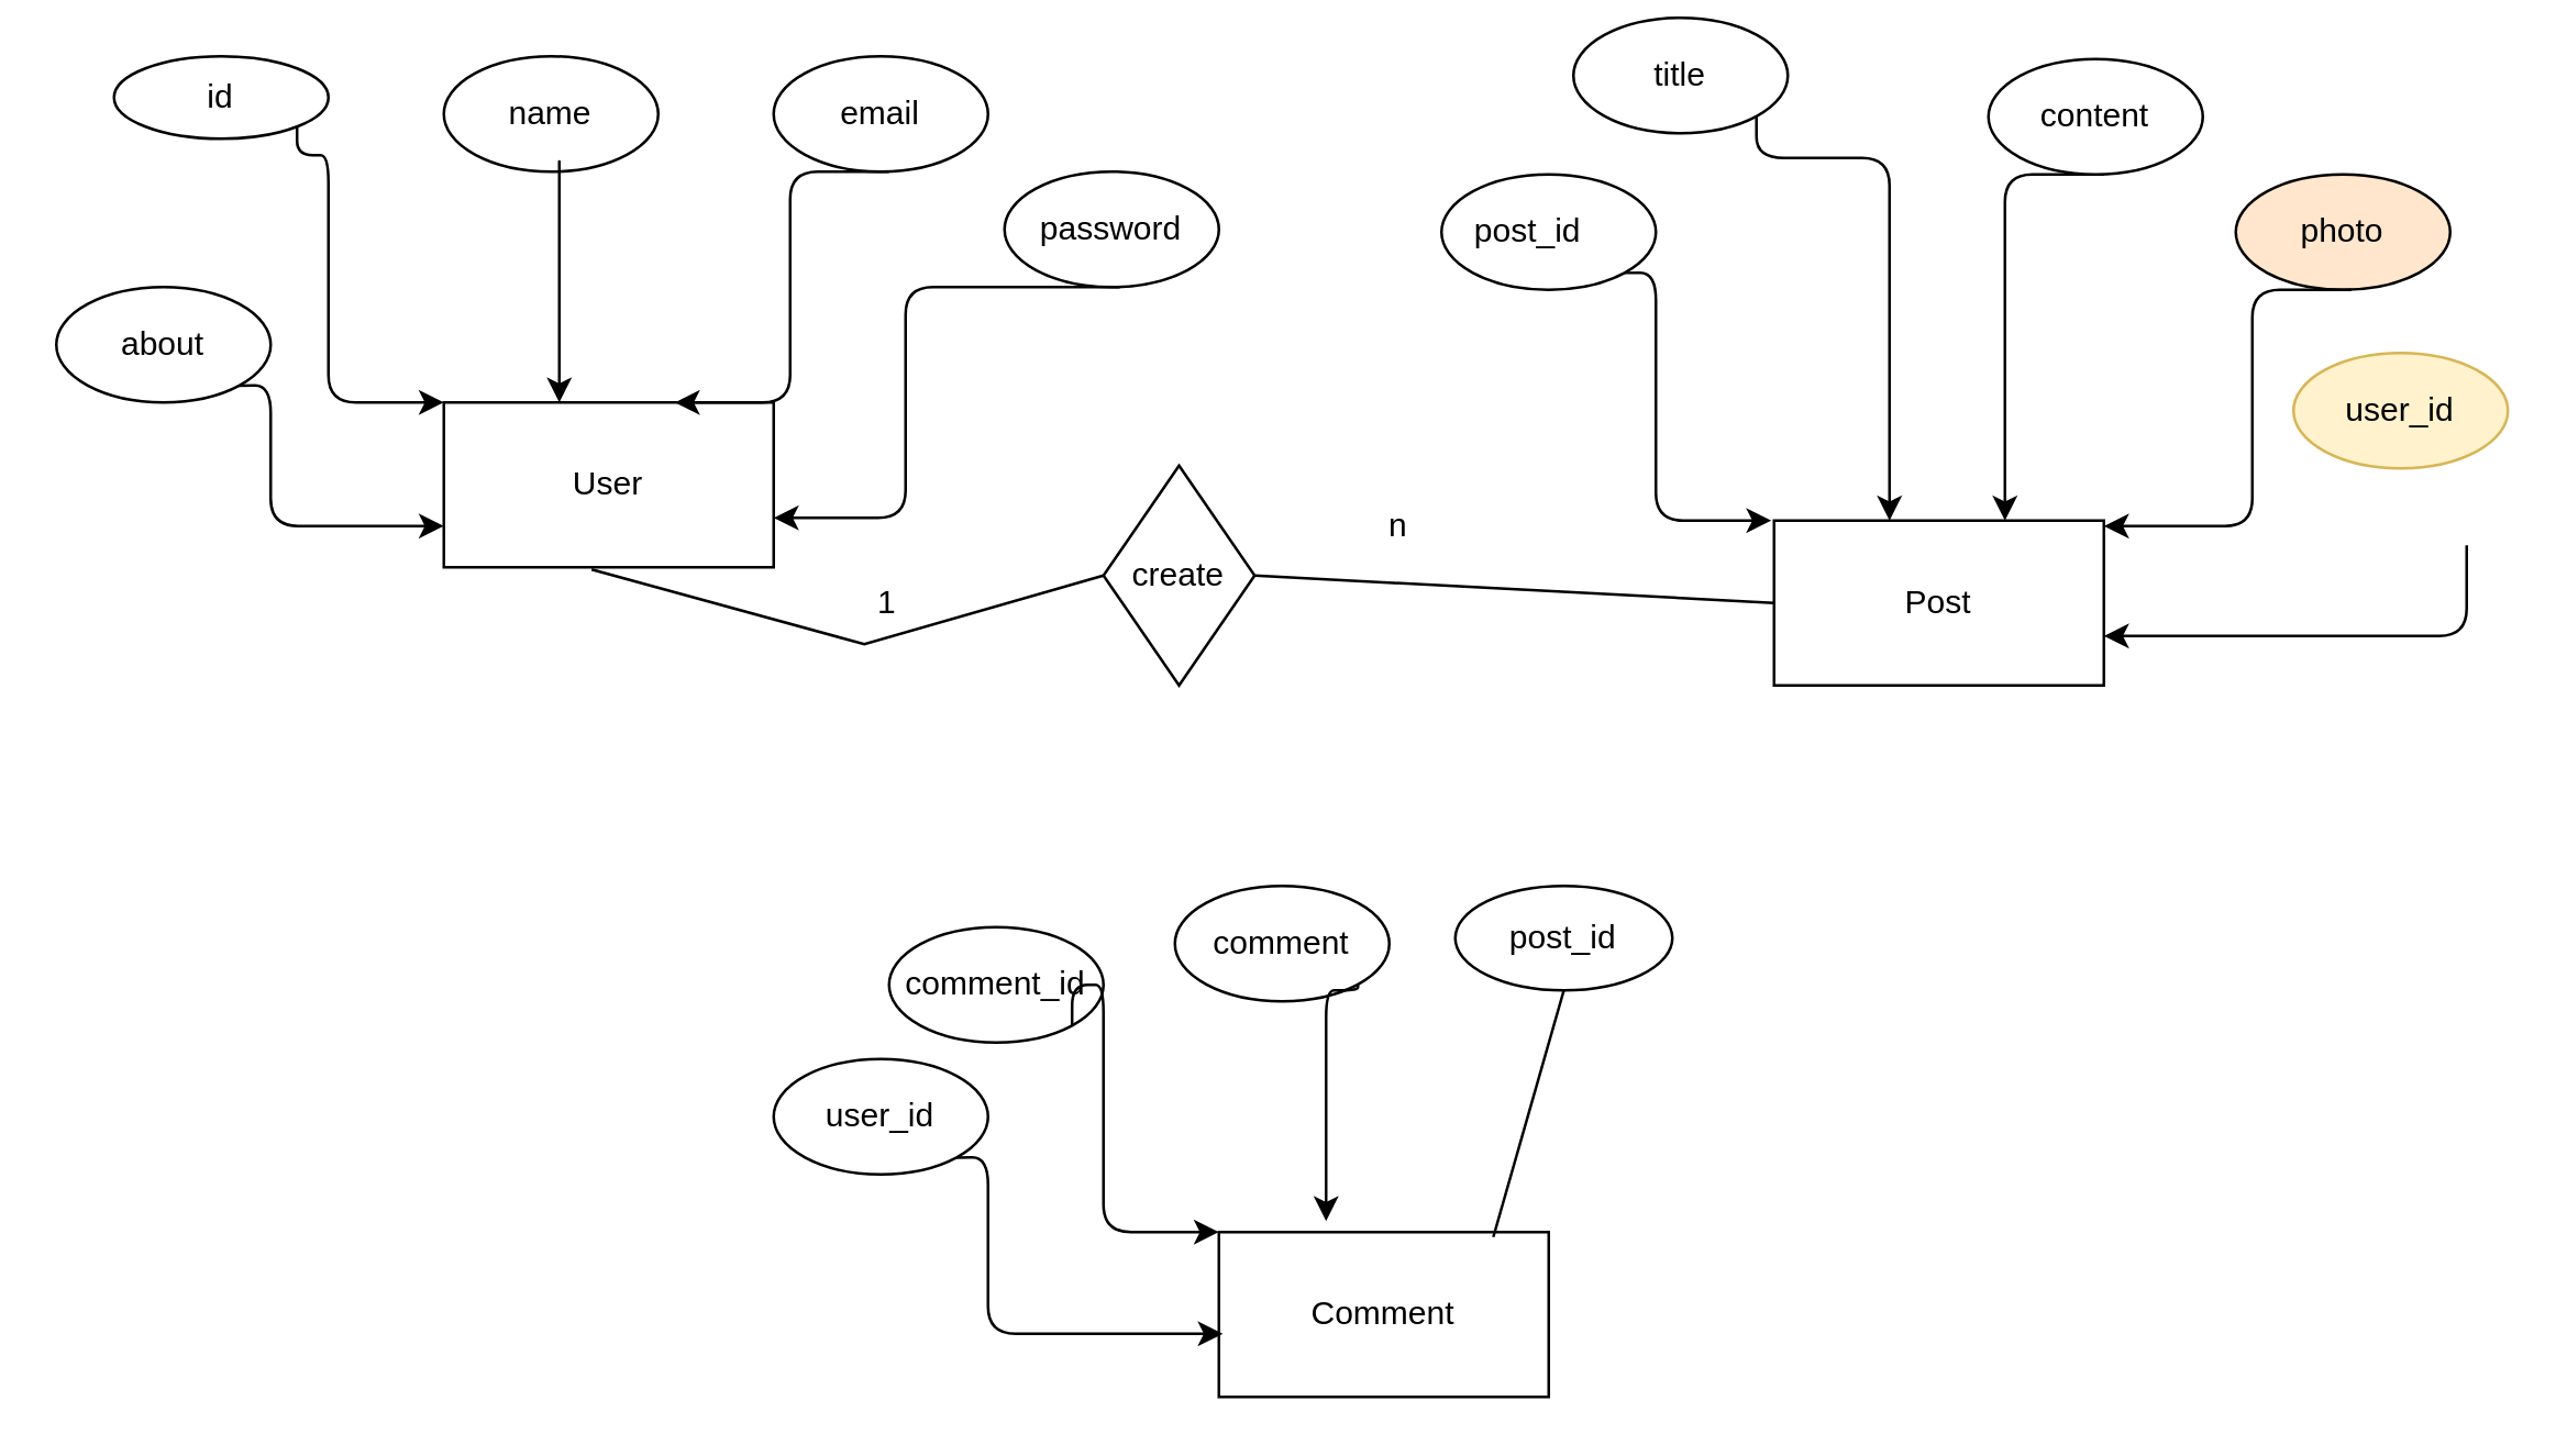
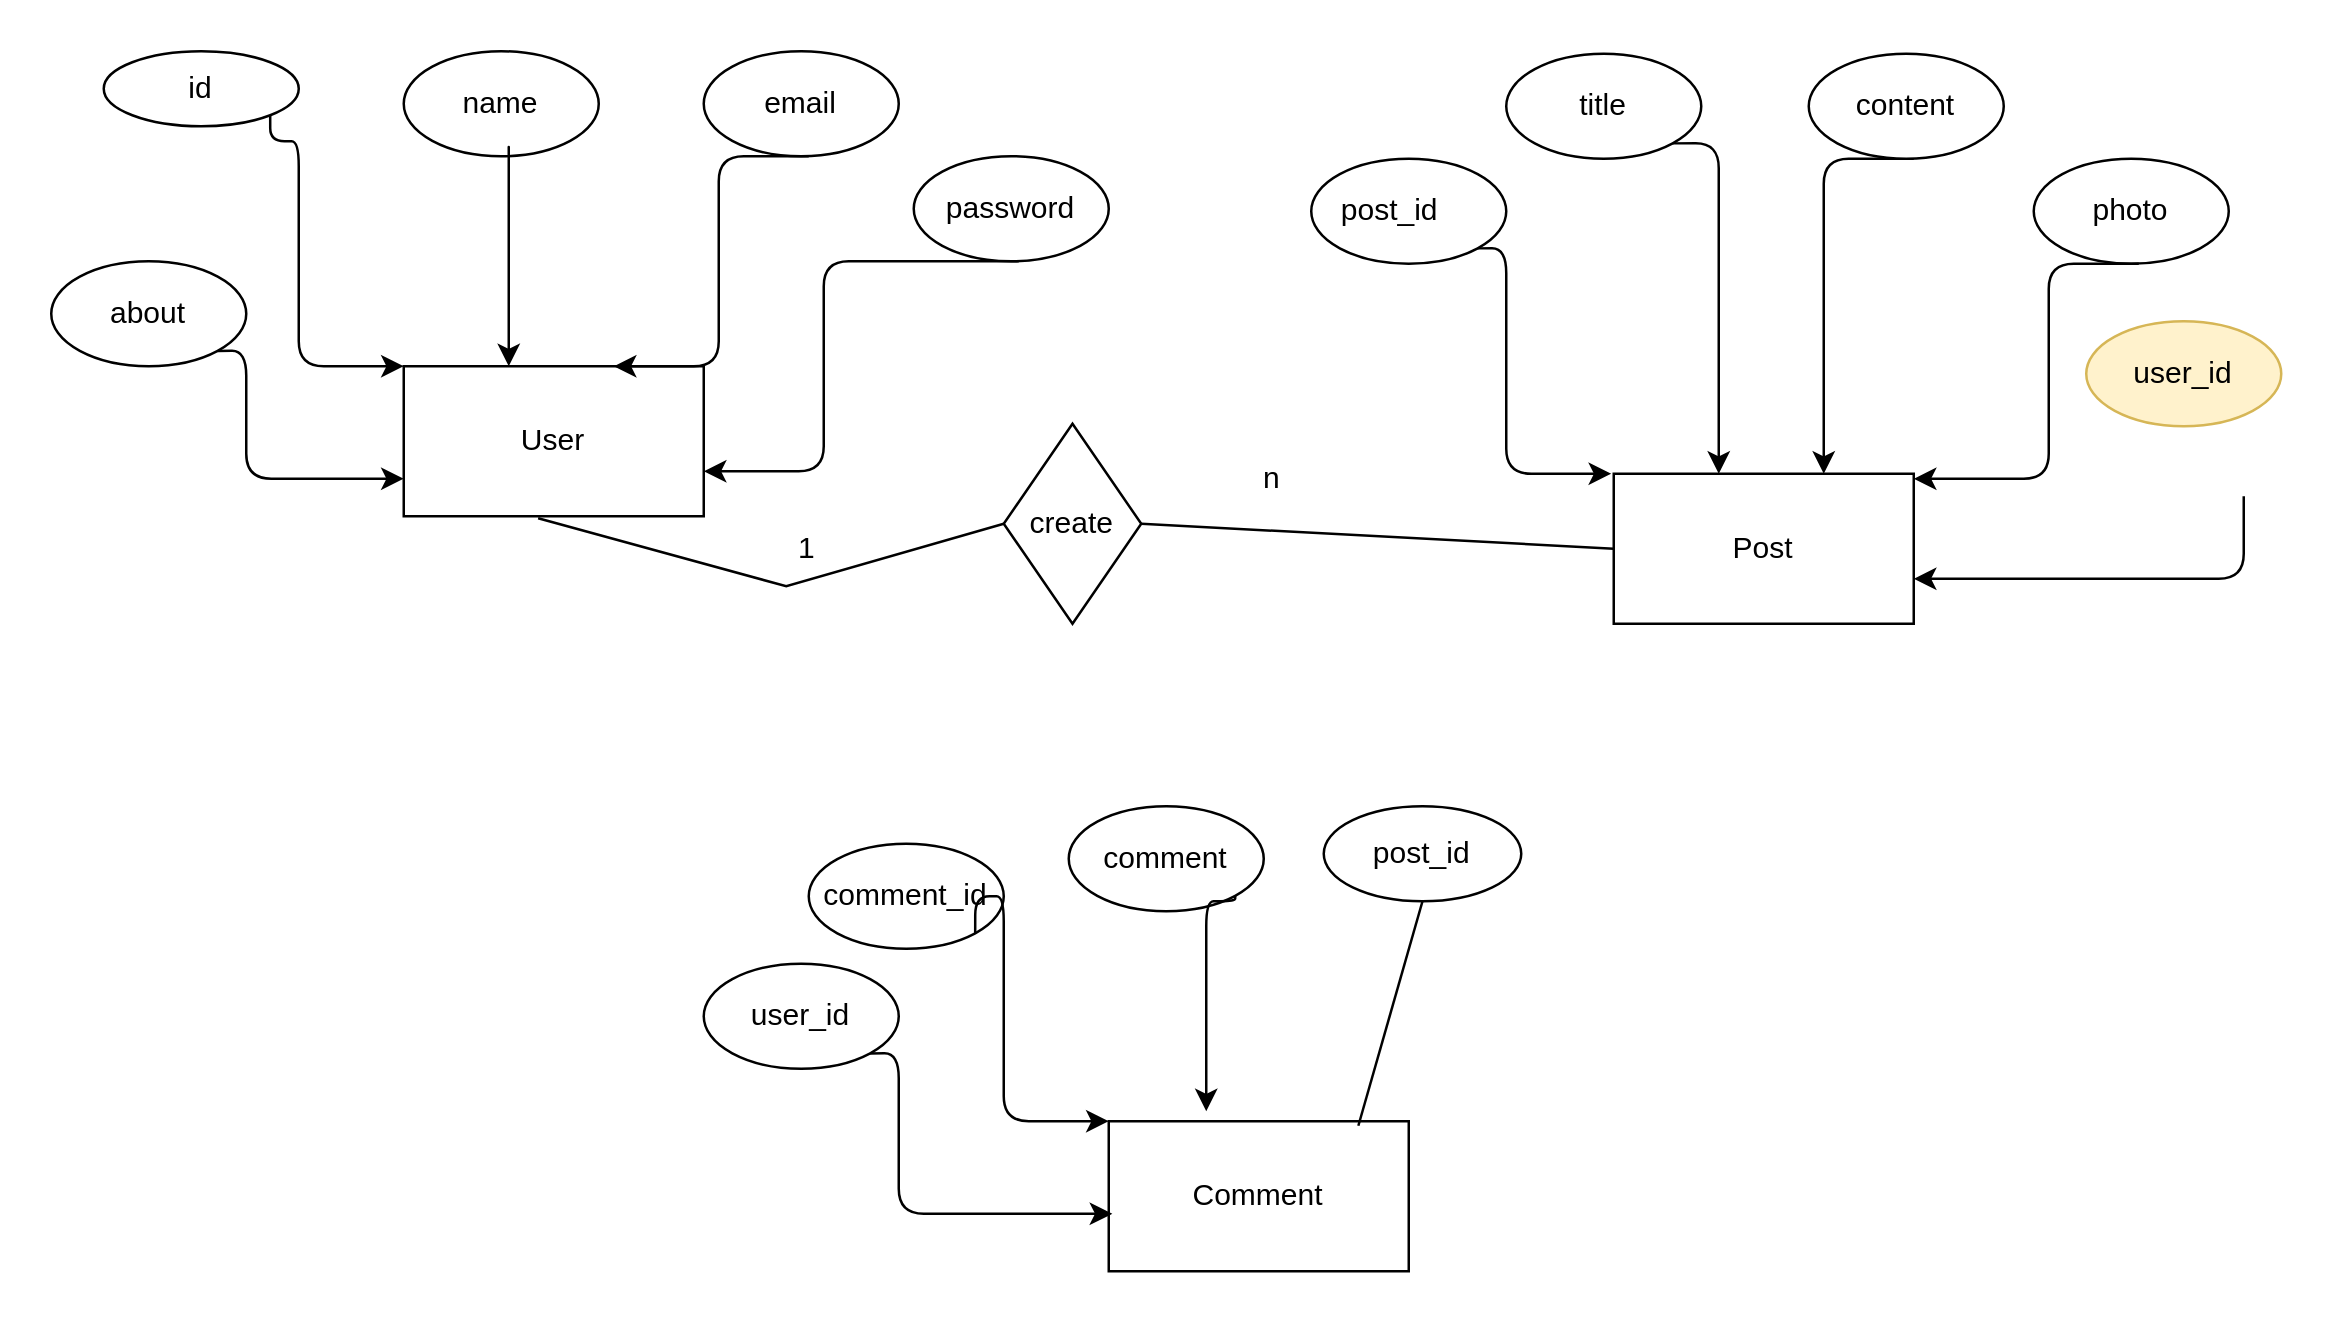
  <mxCell id="0" />
  <mxCell id="1" parent="0" />
  <mxCell id="2" value="User" style="rounded=0;whiteSpace=wrap;html=1;" vertex="1" parent="1"><mxGeometry x="161" y="146" width="120" height="60" as="geometry" /></mxCell>
  <mxCell id="3" style="edgeStyle=orthogonalEdgeStyle;orthogonalLoop=1;jettySize=auto;html=1;exitX=1;exitY=1;exitDx=0;exitDy=0;entryX=0;entryY=0;entryDx=0;entryDy=0;strokeColor=default;rounded=1;" edge="1" parent="1" source="4" target="2"><mxGeometry relative="1" as="geometry"><Array as="points"><mxPoint x="119" y="56" /><mxPoint x="119" y="146" /></Array></mxGeometry></mxCell>
  <mxCell id="4" value="id" style="ellipse;whiteSpace=wrap;html=1;" vertex="1" parent="1"><mxGeometry x="41" y="20" width="78" height="30" as="geometry" /></mxCell>
  <mxCell id="5" value="name" style="ellipse;whiteSpace=wrap;html=1;" vertex="1" parent="1"><mxGeometry x="161" y="20" width="78" height="42" as="geometry" /></mxCell>
  <mxCell id="6" style="edgeStyle=orthogonalEdgeStyle;orthogonalLoop=1;jettySize=auto;html=1;strokeColor=default;rounded=1;" edge="1" parent="1"><mxGeometry relative="1" as="geometry"><mxPoint x="203" y="62" as="sourcePoint" /><mxPoint x="203" y="146" as="targetPoint" /><Array as="points"><mxPoint x="203" y="56" /><mxPoint x="203" y="146" /></Array></mxGeometry></mxCell>
  <mxCell id="7" value="email" style="ellipse;whiteSpace=wrap;html=1;" vertex="1" parent="1"><mxGeometry x="281" y="20" width="78" height="42" as="geometry" /></mxCell>
  <mxCell id="8" style="edgeStyle=orthogonalEdgeStyle;orthogonalLoop=1;jettySize=auto;html=1;strokeColor=default;rounded=1;entryX=0.7;entryY=0;entryDx=0;entryDy=0;entryPerimeter=0;" edge="1" parent="1" target="2"><mxGeometry relative="1" as="geometry"><mxPoint x="323" y="62" as="sourcePoint" /><mxPoint x="323" y="146" as="targetPoint" /><Array as="points"><mxPoint x="287" y="62" /><mxPoint x="287" y="146" /></Array></mxGeometry></mxCell>
  <mxCell id="9" value="password" style="ellipse;whiteSpace=wrap;html=1;" vertex="1" parent="1"><mxGeometry x="365" y="62" width="78" height="42" as="geometry" /></mxCell>
  <mxCell id="10" style="edgeStyle=orthogonalEdgeStyle;orthogonalLoop=1;jettySize=auto;html=1;strokeColor=default;rounded=1;" edge="1" parent="1" target="2"><mxGeometry relative="1" as="geometry"><mxPoint x="407" y="104" as="sourcePoint" /><mxPoint x="287" y="188" as="targetPoint" /><Array as="points"><mxPoint x="329" y="104" /><mxPoint x="329" y="188" /></Array></mxGeometry></mxCell>
  <mxCell id="11" value="about" style="ellipse;whiteSpace=wrap;html=1;" vertex="1" parent="1"><mxGeometry x="20" y="104" width="78" height="42" as="geometry" /></mxCell>
  <mxCell id="12" style="edgeStyle=orthogonalEdgeStyle;orthogonalLoop=1;jettySize=auto;html=1;exitX=1;exitY=1;exitDx=0;exitDy=0;entryX=0;entryY=0.75;entryDx=0;entryDy=0;strokeColor=default;rounded=1;" edge="1" source="11" parent="1" target="2"><mxGeometry relative="1" as="geometry"><mxPoint x="140" y="230" as="targetPoint" /><Array as="points"><mxPoint x="98" y="140" /><mxPoint x="98" y="191" /></Array></mxGeometry></mxCell>
  <mxCell id="13" value="Post" style="rounded=0;whiteSpace=wrap;html=1;" vertex="1" parent="1"><mxGeometry x="645" y="189" width="120" height="60" as="geometry" /></mxCell>
  <mxCell id="14" value="post_id&lt;span style=&quot;white-space: pre;&quot;&gt;&#09;&lt;/span&gt;" style="ellipse;whiteSpace=wrap;html=1;" vertex="1" parent="1"><mxGeometry x="524" y="63" width="78" height="42" as="geometry" /></mxCell>
  <mxCell id="15" style="edgeStyle=orthogonalEdgeStyle;orthogonalLoop=1;jettySize=auto;html=1;exitX=1;exitY=1;exitDx=0;exitDy=0;entryX=0;entryY=0;entryDx=0;entryDy=0;strokeColor=default;rounded=1;" edge="1" source="14" parent="1"><mxGeometry relative="1" as="geometry"><mxPoint x="644" y="189" as="targetPoint" /><Array as="points"><mxPoint x="602" y="99" /><mxPoint x="602" y="189" /></Array></mxGeometry></mxCell>
- <mxCell id="16" value="title" style="ellipse;whiteSpace=wrap;html=1;" vertex="1" parent="1"><mxGeometry x="572" y="6" width="78" height="42" as="geometry" /></mxCell>
+ <mxCell id="16" value="title" style="ellipse;whiteSpace=wrap;html=1;" vertex="1" parent="1"><mxGeometry x="602" y="21" width="78" height="42" as="geometry" /></mxCell>
  <mxCell id="17" style="edgeStyle=orthogonalEdgeStyle;orthogonalLoop=1;jettySize=auto;html=1;exitX=1;exitY=1;exitDx=0;exitDy=0;entryX=0.35;entryY=0;entryDx=0;entryDy=0;strokeColor=default;rounded=1;entryPerimeter=0;" edge="1" source="16" parent="1" target="13"><mxGeometry relative="1" as="geometry"><mxPoint x="722" y="147" as="targetPoint" /><Array as="points"><mxPoint x="687" y="57" /></Array></mxGeometry></mxCell>
  <mxCell id="18" style="edgeStyle=orthogonalEdgeStyle;orthogonalLoop=1;jettySize=auto;html=1;strokeColor=default;rounded=1;entryX=0.7;entryY=0;entryDx=0;entryDy=0;entryPerimeter=0;" edge="1" parent="1" target="13"><mxGeometry relative="1" as="geometry"><mxPoint x="765" y="63" as="sourcePoint" /><mxPoint x="687" y="147" as="targetPoint" /><Array as="points"><mxPoint x="729" y="63" /></Array></mxGeometry></mxCell>
  <mxCell id="19" value="content" style="ellipse;whiteSpace=wrap;html=1;" vertex="1" parent="1"><mxGeometry x="723" y="21" width="78" height="42" as="geometry" /></mxCell>
- <mxCell id="20" value="photo" style="ellipse;whiteSpace=wrap;html=1;fillColor=#ffe6cc;" vertex="1" parent="1"><mxGeometry x="813" y="63" width="78" height="42" as="geometry" /></mxCell>
+ <mxCell id="20" value="photo" style="ellipse;whiteSpace=wrap;html=1;" vertex="1" parent="1"><mxGeometry x="813" y="63" width="78" height="42" as="geometry" /></mxCell>
  <mxCell id="21" style="edgeStyle=orthogonalEdgeStyle;orthogonalLoop=1;jettySize=auto;html=1;strokeColor=default;rounded=1;" edge="1" parent="1" target="13"><mxGeometry relative="1" as="geometry"><mxPoint x="855" y="105" as="sourcePoint" /><mxPoint x="771" y="189" as="targetPoint" /><Array as="points"><mxPoint x="819" y="105" /><mxPoint x="819" y="191" /></Array></mxGeometry></mxCell>
  <mxCell id="22" value="user_id" style="ellipse;whiteSpace=wrap;html=1;fillColor=#fff2cc;strokeColor=#d6b656;" vertex="1" parent="1"><mxGeometry x="834" y="128" width="78" height="42" as="geometry" /></mxCell>
  <mxCell id="23" style="edgeStyle=orthogonalEdgeStyle;orthogonalLoop=1;jettySize=auto;html=1;strokeColor=default;rounded=1;" edge="1" parent="1" target="13"><mxGeometry relative="1" as="geometry"><mxPoint x="897" y="198" as="sourcePoint" /><mxPoint x="771" y="231" as="targetPoint" /><Array as="points"><mxPoint x="897" y="231" /></Array></mxGeometry></mxCell>
  <mxCell id="24" value="create" style="rhombus;whiteSpace=wrap;html=1;" vertex="1" parent="1"><mxGeometry x="401" y="169" width="55" height="80" as="geometry" /></mxCell>
  <mxCell id="25" value="" style="endArrow=none;html=1;rounded=0;entryX=0.448;entryY=1.013;entryDx=0;entryDy=0;entryPerimeter=0;exitX=0;exitY=0.5;exitDx=0;exitDy=0;" edge="1" parent="1" source="24" target="2"><mxGeometry width="50" height="50" relative="1" as="geometry"><mxPoint x="359" y="278" as="sourcePoint" /><mxPoint x="246" y="238" as="targetPoint" /><Array as="points"><mxPoint x="314" y="234" /></Array></mxGeometry></mxCell>
  <mxCell id="26" value="" style="endArrow=none;html=1;rounded=0;entryX=0;entryY=0.5;entryDx=0;entryDy=0;exitX=1;exitY=0.5;exitDx=0;exitDy=0;" edge="1" parent="1" source="24" target="13"><mxGeometry width="50" height="50" relative="1" as="geometry"><mxPoint x="481" y="149" as="sourcePoint" /><mxPoint x="553" y="166" as="targetPoint" /></mxGeometry></mxCell>
  <mxCell id="27" value="1" style="text;html=1;align=center;verticalAlign=middle;resizable=0;points=[];autosize=1;strokeColor=none;fillColor=none;" vertex="1" parent="1"><mxGeometry x="301" y="198" width="42" height="42" as="geometry" /></mxCell>
  <mxCell id="28" value="n" style="text;html=1;align=center;verticalAlign=middle;resizable=0;points=[];autosize=1;strokeColor=none;fillColor=none;" vertex="1" parent="1"><mxGeometry x="487" y="170" width="42" height="42" as="geometry" /></mxCell>
  <mxCell id="29" value="Comment" style="rounded=0;whiteSpace=wrap;html=1;" vertex="1" parent="1"><mxGeometry x="443" y="448" width="120" height="60" as="geometry" /></mxCell>
  <mxCell id="30" value="comment_id" style="ellipse;whiteSpace=wrap;html=1;" vertex="1" parent="1"><mxGeometry x="323" y="337" width="78" height="42" as="geometry" /></mxCell>
  <mxCell id="31" style="edgeStyle=orthogonalEdgeStyle;orthogonalLoop=1;jettySize=auto;html=1;exitX=1;exitY=1;exitDx=0;exitDy=0;entryX=0;entryY=0;entryDx=0;entryDy=0;strokeColor=default;rounded=1;" edge="1" source="30" parent="1"><mxGeometry relative="1" as="geometry"><mxPoint x="443" y="448" as="targetPoint" /><Array as="points"><mxPoint x="401" y="358" /><mxPoint x="401" y="448" /></Array></mxGeometry></mxCell>
  <mxCell id="32" value="comment" style="ellipse;whiteSpace=wrap;html=1;" vertex="1" parent="1"><mxGeometry x="427" y="322" width="78" height="42" as="geometry" /></mxCell>
  <mxCell id="33" style="edgeStyle=orthogonalEdgeStyle;orthogonalLoop=1;jettySize=auto;html=1;exitX=1;exitY=1;exitDx=0;exitDy=0;strokeColor=default;rounded=1;" edge="1" source="32" parent="1"><mxGeometry relative="1" as="geometry"><mxPoint x="482" y="444" as="targetPoint" /><Array as="points"><mxPoint x="494" y="360" /><mxPoint x="482" y="360" /></Array></mxGeometry></mxCell>
  <mxCell id="34" value="post_id" style="ellipse;whiteSpace=wrap;html=1;" vertex="1" parent="1"><mxGeometry x="529" y="322" width="79" height="38" as="geometry" /></mxCell>
  <mxCell id="35" value="" style="endArrow=none;html=1;rounded=0;exitX=0.832;exitY=0.03;exitDx=0;exitDy=0;exitPerimeter=0;entryX=0.5;entryY=1;entryDx=0;entryDy=0;" edge="1" parent="1" source="29" target="34"><mxGeometry width="50" height="50" relative="1" as="geometry"><mxPoint x="524" y="414" as="sourcePoint" /><mxPoint x="574" y="364" as="targetPoint" /></mxGeometry></mxCell>
  <mxCell id="36" value="user_id" style="ellipse;whiteSpace=wrap;html=1;" vertex="1" parent="1"><mxGeometry x="281" y="385" width="78" height="42" as="geometry" /></mxCell>
  <mxCell id="37" style="edgeStyle=orthogonalEdgeStyle;orthogonalLoop=1;jettySize=auto;html=1;exitX=1;exitY=1;exitDx=0;exitDy=0;entryX=0.012;entryY=0.617;entryDx=0;entryDy=0;strokeColor=default;rounded=1;entryPerimeter=0;" edge="1" source="36" parent="1" target="29"><mxGeometry relative="1" as="geometry"><mxPoint x="401" y="511" as="targetPoint" /><Array as="points"><mxPoint x="359" y="421" /><mxPoint x="359" y="485" /></Array></mxGeometry></mxCell>
